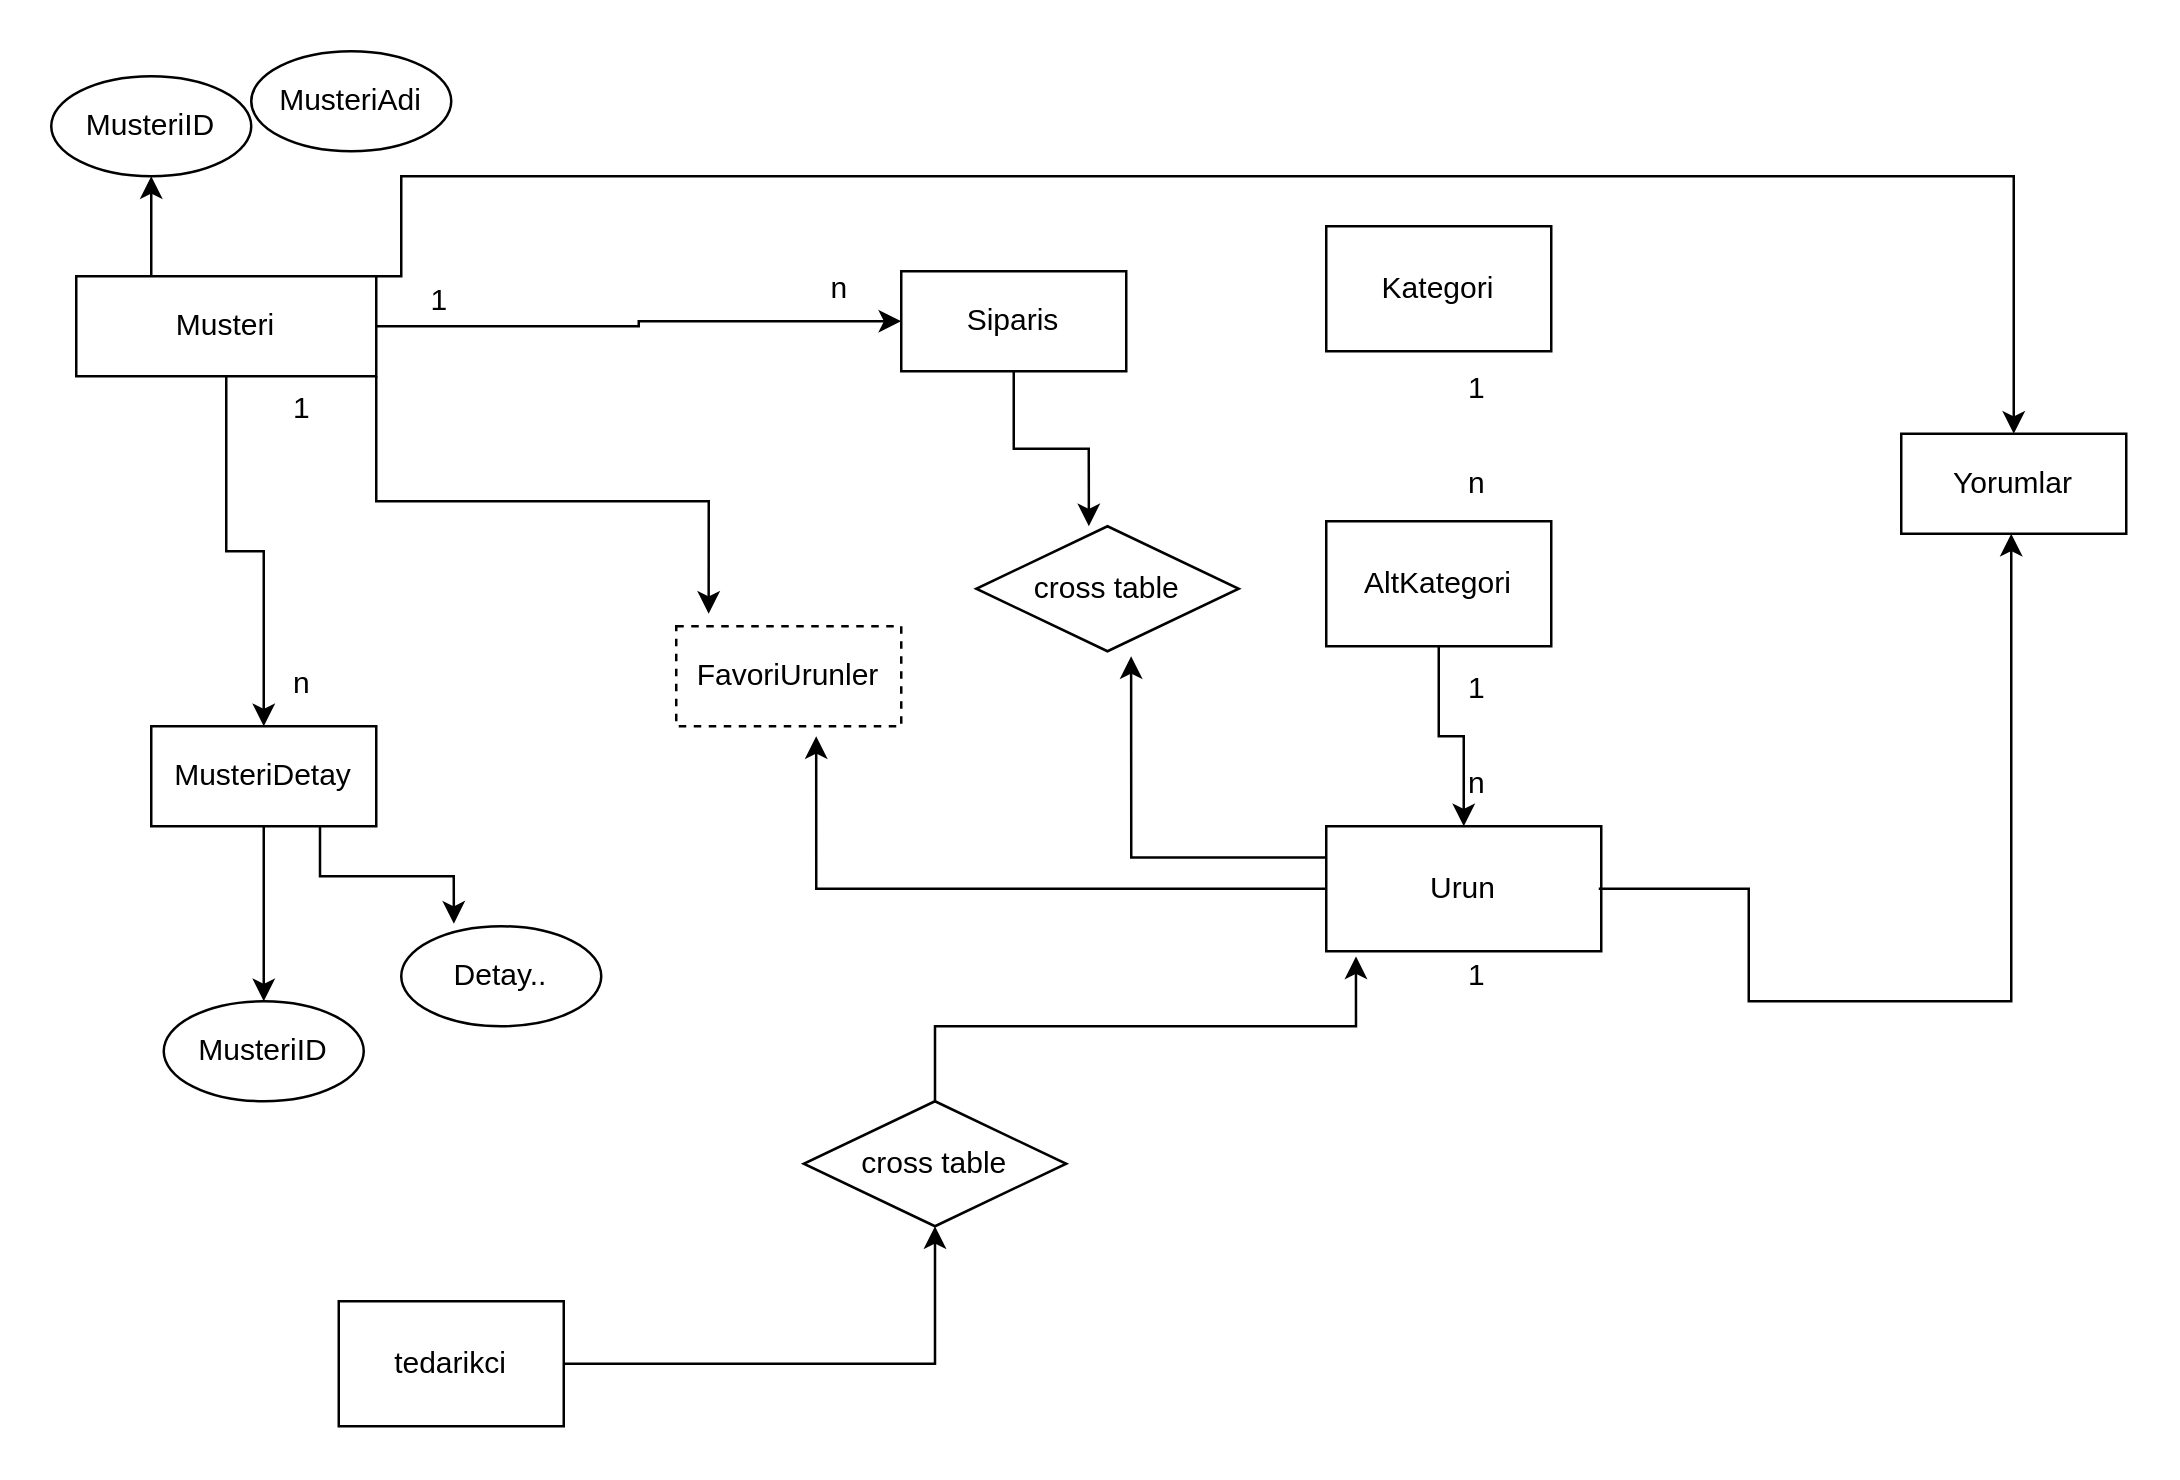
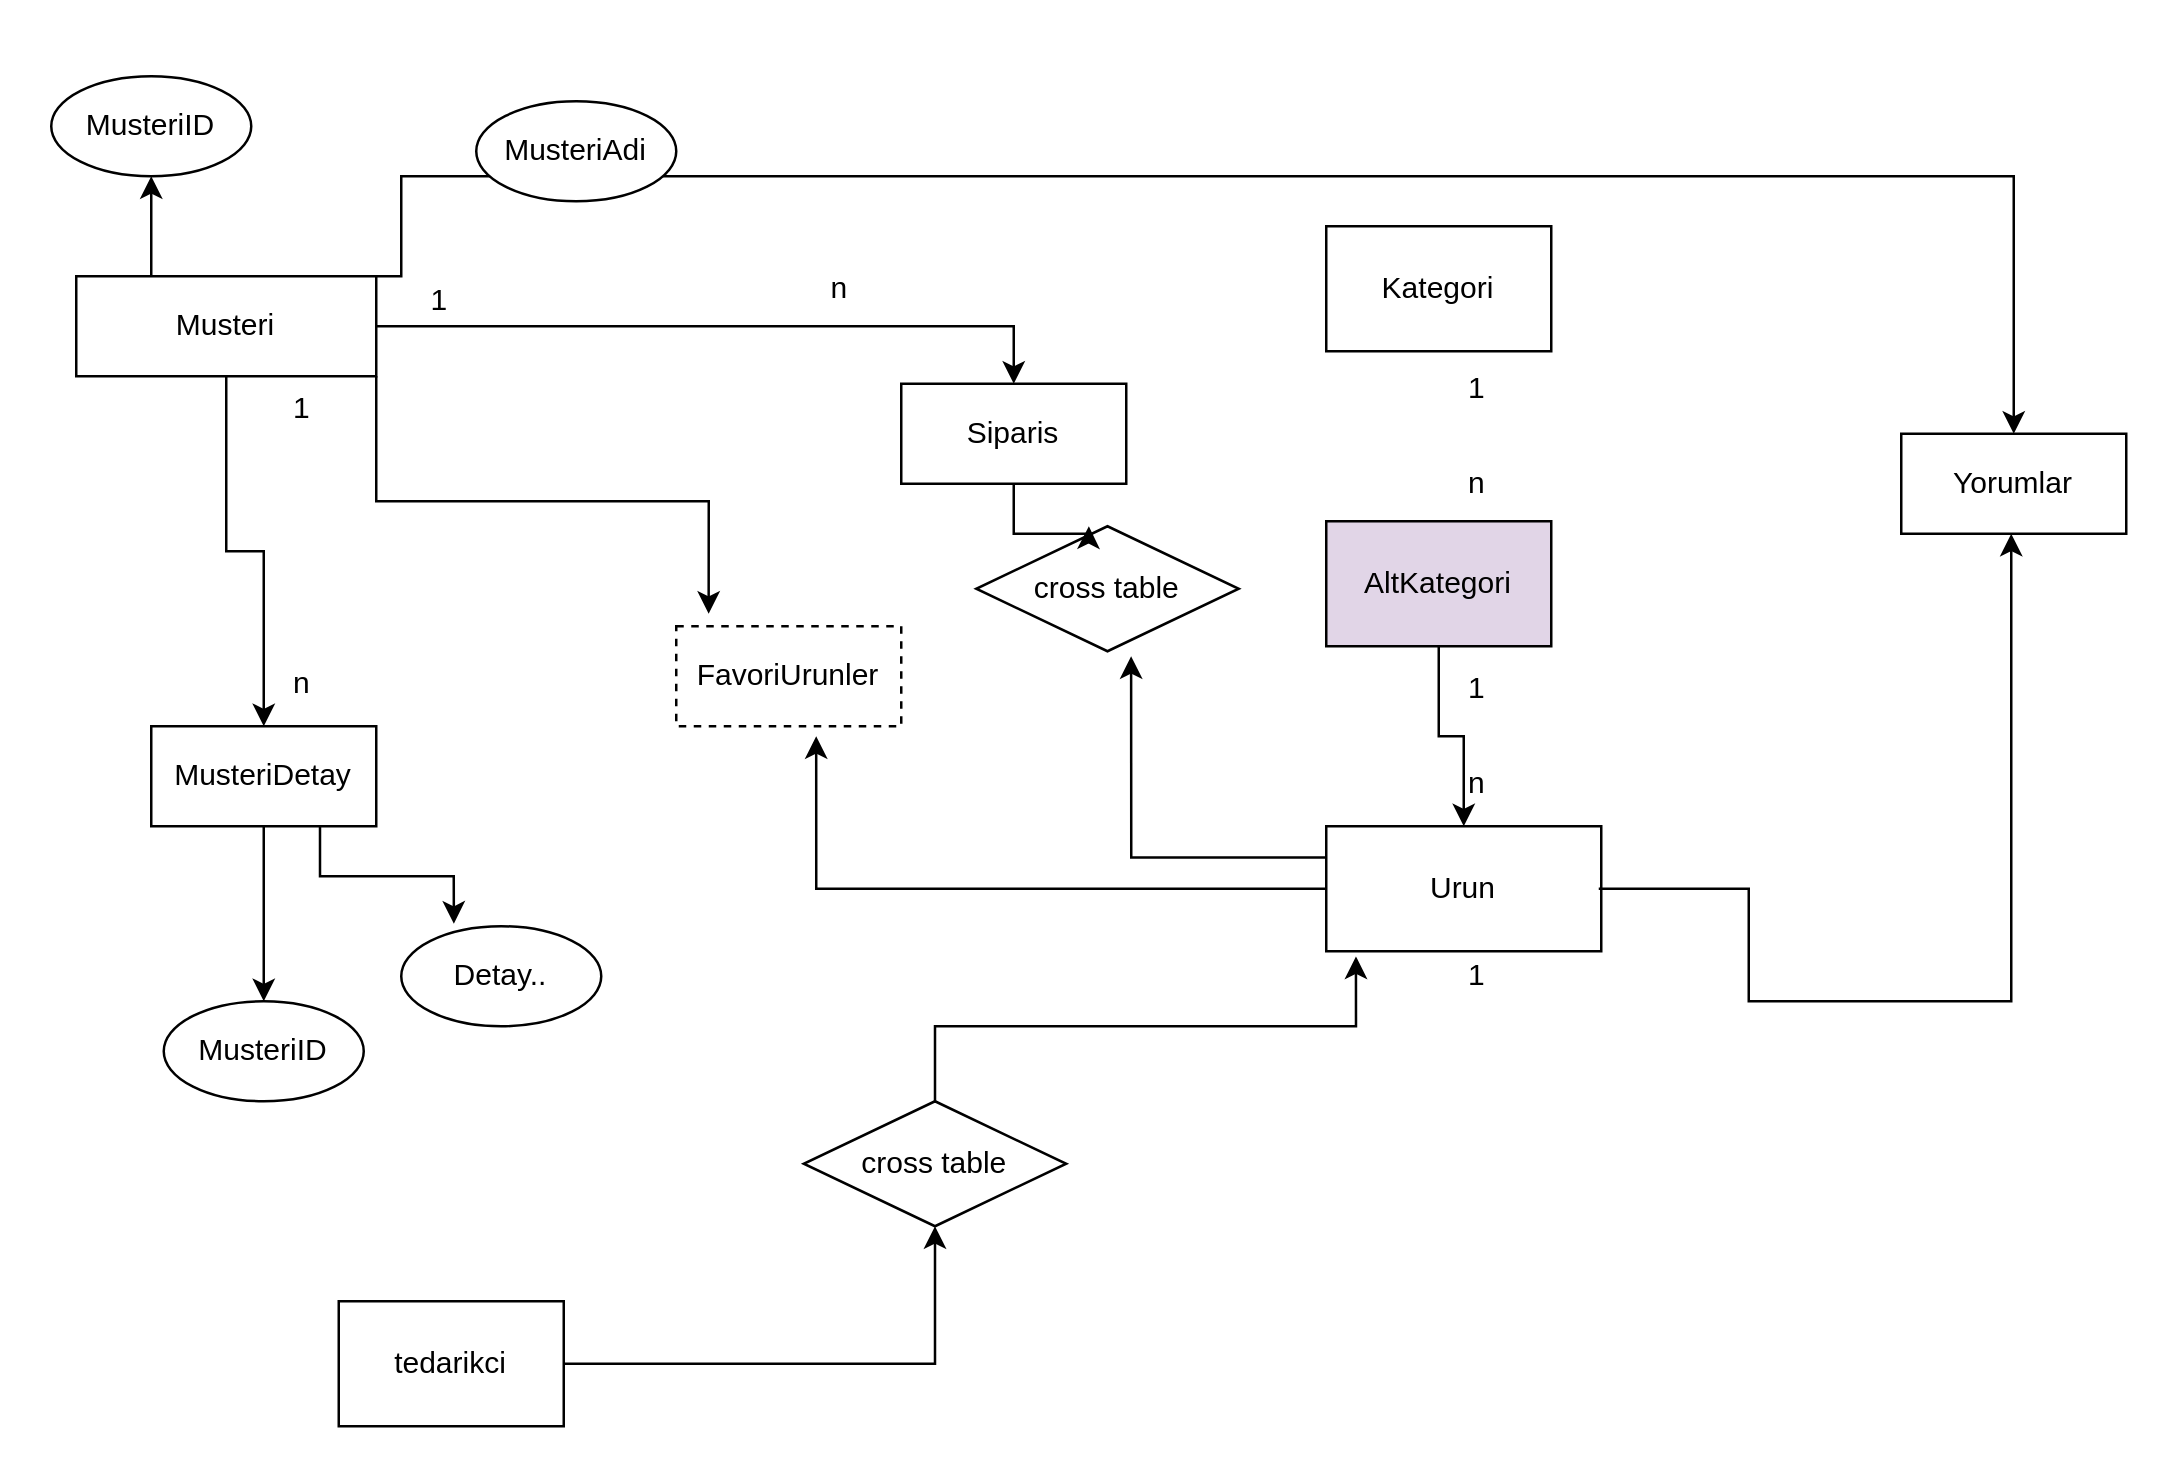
  <mxCell id="0" />
  <mxCell id="1" parent="0" />
  <mxCell id="2" style="edgeStyle=orthogonalEdgeStyle;rounded=0;orthogonalLoop=1;jettySize=auto;html=1;exitX=0.5;exitY=1;exitDx=0;exitDy=0;" edge="1" parent="1" source="6" target="8"><mxGeometry relative="1" as="geometry" /></mxCell>
  <mxCell id="3" style="edgeStyle=orthogonalEdgeStyle;rounded=0;orthogonalLoop=1;jettySize=auto;html=1;exitX=0.25;exitY=0;exitDx=0;exitDy=0;entryX=0.5;entryY=1;entryDx=0;entryDy=0;" edge="1" parent="1" source="6" target="21"><mxGeometry relative="1" as="geometry" /></mxCell>
  <mxCell id="4" style="edgeStyle=orthogonalEdgeStyle;rounded=0;orthogonalLoop=1;jettySize=auto;html=1;exitX=1;exitY=0.5;exitDx=0;exitDy=0;" edge="1" parent="1" source="6" target="26"><mxGeometry relative="1" as="geometry" /></mxCell>
  <mxCell id="5" style="edgeStyle=orthogonalEdgeStyle;rounded=0;orthogonalLoop=1;jettySize=auto;html=1;exitX=1;exitY=0;exitDx=0;exitDy=0;entryX=0.5;entryY=0;entryDx=0;entryDy=0;" edge="1" parent="1" source="6" target="33"><mxGeometry relative="1" as="geometry"><Array as="points"><mxPoint x="160" y="110" /><mxPoint x="160" y="70" /><mxPoint x="805" y="70" /></Array></mxGeometry></mxCell>
  <mxCell id="6" value="Musteri" style="rounded=0;whiteSpace=wrap;html=1;" vertex="1" parent="1"><mxGeometry x="30" y="110" width="120" height="40" as="geometry" /></mxCell>
  <mxCell id="7" style="edgeStyle=orthogonalEdgeStyle;rounded=0;orthogonalLoop=1;jettySize=auto;html=1;exitX=0.5;exitY=1;exitDx=0;exitDy=0;entryX=0.5;entryY=0;entryDx=0;entryDy=0;" edge="1" parent="1" source="8" target="23"><mxGeometry relative="1" as="geometry" /></mxCell>
  <mxCell id="8" value="MusteriDetay" style="rounded=0;whiteSpace=wrap;html=1;" vertex="1" parent="1"><mxGeometry x="60" y="290" width="90" height="40" as="geometry" /></mxCell>
  <mxCell id="9" value="1" style="text;html=1;align=center;verticalAlign=middle;resizable=0;points=[];autosize=1;strokeColor=none;fillColor=none;" vertex="1" parent="1"><mxGeometry x="105" y="148" width="30" height="30" as="geometry" /></mxCell>
  <mxCell id="10" value="n" style="text;html=1;align=center;verticalAlign=middle;resizable=0;points=[];autosize=1;strokeColor=none;fillColor=none;" vertex="1" parent="1"><mxGeometry x="105" y="258" width="30" height="30" as="geometry" /></mxCell>
  <mxCell id="11" value="Kategori" style="rounded=0;whiteSpace=wrap;html=1;" vertex="1" parent="1"><mxGeometry x="530" y="90" width="90" height="50" as="geometry" /></mxCell>
  <mxCell id="12" style="edgeStyle=orthogonalEdgeStyle;rounded=0;orthogonalLoop=1;jettySize=auto;html=1;exitX=0.5;exitY=1;exitDx=0;exitDy=0;entryX=0.5;entryY=0;entryDx=0;entryDy=0;" edge="1" parent="1" source="13" target="14"><mxGeometry relative="1" as="geometry" /></mxCell>
- <mxCell id="13" value="AltKategori" style="rounded=0;whiteSpace=wrap;html=1;" vertex="1" parent="1"><mxGeometry x="530" y="208" width="90" height="50" as="geometry" /></mxCell>
+ <mxCell id="13" value="AltKategori" style="rounded=0;whiteSpace=wrap;html=1;fillColor=#e1d5e7;" vertex="1" parent="1"><mxGeometry x="530" y="208" width="90" height="50" as="geometry" /></mxCell>
  <mxCell id="14" value="Urun" style="rounded=0;whiteSpace=wrap;html=1;" vertex="1" parent="1"><mxGeometry x="530" y="330" width="110" height="50" as="geometry" /></mxCell>
  <mxCell id="15" value="1" style="text;html=1;align=center;verticalAlign=middle;resizable=0;points=[];autosize=1;strokeColor=none;fillColor=none;" vertex="1" parent="1"><mxGeometry x="575" y="140" width="30" height="30" as="geometry" /></mxCell>
  <mxCell id="16" value="n" style="text;html=1;align=center;verticalAlign=middle;resizable=0;points=[];autosize=1;strokeColor=none;fillColor=none;" vertex="1" parent="1"><mxGeometry x="575" y="178" width="30" height="30" as="geometry" /></mxCell>
  <mxCell id="17" value="1" style="text;html=1;align=center;verticalAlign=middle;resizable=0;points=[];autosize=1;strokeColor=none;fillColor=none;" vertex="1" parent="1"><mxGeometry x="575" y="260" width="30" height="30" as="geometry" /></mxCell>
  <mxCell id="18" value="n" style="text;html=1;align=center;verticalAlign=middle;resizable=0;points=[];autosize=1;strokeColor=none;fillColor=none;" vertex="1" parent="1"><mxGeometry x="575" y="298" width="30" height="30" as="geometry" /></mxCell>
  <mxCell id="19" style="edgeStyle=orthogonalEdgeStyle;rounded=0;orthogonalLoop=1;jettySize=auto;html=1;" edge="1" parent="1" source="20" target="35"><mxGeometry relative="1" as="geometry" /></mxCell>
  <mxCell id="20" value="tedarikci" style="rounded=0;whiteSpace=wrap;html=1;" vertex="1" parent="1"><mxGeometry x="135" y="520" width="90" height="50" as="geometry" /></mxCell>
  <mxCell id="21" value="MusteriID" style="ellipse;whiteSpace=wrap;html=1;align=center;" vertex="1" parent="1"><mxGeometry x="20" y="30" width="80" height="40" as="geometry" /></mxCell>
- <mxCell id="22" value="MusteriAdi" style="ellipse;whiteSpace=wrap;html=1;align=center;" vertex="1" parent="1"><mxGeometry x="100" y="20" width="80" height="40" as="geometry" /></mxCell>
+ <mxCell id="22" value="MusteriAdi" style="ellipse;whiteSpace=wrap;html=1;align=center;" vertex="1" parent="1"><mxGeometry x="190" y="40" width="80" height="40" as="geometry" /></mxCell>
  <mxCell id="23" value="MusteriID" style="ellipse;whiteSpace=wrap;html=1;align=center;" vertex="1" parent="1"><mxGeometry x="65" y="400" width="80" height="40" as="geometry" /></mxCell>
  <mxCell id="24" value="Detay.." style="ellipse;whiteSpace=wrap;html=1;align=center;" vertex="1" parent="1"><mxGeometry x="160" y="370" width="80" height="40" as="geometry" /></mxCell>
  <mxCell id="25" style="edgeStyle=orthogonalEdgeStyle;rounded=0;orthogonalLoop=1;jettySize=auto;html=1;exitX=0.75;exitY=1;exitDx=0;exitDy=0;entryX=0.263;entryY=-0.025;entryDx=0;entryDy=0;entryPerimeter=0;" edge="1" parent="1" source="8" target="24"><mxGeometry relative="1" as="geometry" /></mxCell>
- <mxCell id="26" value="Siparis" style="rounded=0;whiteSpace=wrap;html=1;" vertex="1" parent="1"><mxGeometry x="360" y="108" width="90" height="40" as="geometry" /></mxCell>
+ <mxCell id="26" value="Siparis" style="rounded=0;whiteSpace=wrap;html=1;" vertex="1" parent="1"><mxGeometry x="360" y="153" width="90" height="40" as="geometry" /></mxCell>
  <mxCell id="27" value="1" style="text;html=1;align=center;verticalAlign=middle;resizable=0;points=[];autosize=1;strokeColor=none;fillColor=none;" vertex="1" parent="1"><mxGeometry x="160" y="105" width="30" height="30" as="geometry" /></mxCell>
  <mxCell id="28" value="n" style="text;html=1;align=center;verticalAlign=middle;resizable=0;points=[];autosize=1;strokeColor=none;fillColor=none;" vertex="1" parent="1"><mxGeometry x="320" y="100" width="30" height="30" as="geometry" /></mxCell>
  <mxCell id="29" value="FavoriUrunler" style="rounded=0;whiteSpace=wrap;html=1;dashed=1;" vertex="1" parent="1"><mxGeometry x="270" y="250" width="90" height="40" as="geometry" /></mxCell>
  <mxCell id="30" style="edgeStyle=orthogonalEdgeStyle;rounded=0;orthogonalLoop=1;jettySize=auto;html=1;exitX=1;exitY=1;exitDx=0;exitDy=0;entryX=0.144;entryY=-0.125;entryDx=0;entryDy=0;entryPerimeter=0;" edge="1" parent="1" source="6" target="29"><mxGeometry relative="1" as="geometry" /></mxCell>
  <mxCell id="31" style="edgeStyle=orthogonalEdgeStyle;rounded=0;orthogonalLoop=1;jettySize=auto;html=1;exitX=0;exitY=0.5;exitDx=0;exitDy=0;entryX=0.622;entryY=1.1;entryDx=0;entryDy=0;entryPerimeter=0;" edge="1" parent="1" source="14" target="29"><mxGeometry relative="1" as="geometry" /></mxCell>
  <mxCell id="32" value="1" style="text;html=1;align=center;verticalAlign=middle;resizable=0;points=[];autosize=1;strokeColor=none;fillColor=none;" vertex="1" parent="1"><mxGeometry x="575" y="375" width="30" height="30" as="geometry" /></mxCell>
  <mxCell id="33" value="Yorumlar" style="rounded=0;whiteSpace=wrap;html=1;" vertex="1" parent="1"><mxGeometry x="760" y="173" width="90" height="40" as="geometry" /></mxCell>
  <mxCell id="34" style="edgeStyle=orthogonalEdgeStyle;rounded=0;orthogonalLoop=1;jettySize=auto;html=1;entryX=0.5;entryY=1;entryDx=0;entryDy=0;" edge="1" parent="1"><mxGeometry relative="1" as="geometry"><mxPoint x="639" y="355" as="sourcePoint" /><mxPoint x="804" y="213" as="targetPoint" /><Array as="points"><mxPoint x="699" y="355" /><mxPoint x="699" y="400" /><mxPoint x="804" y="400" /></Array></mxGeometry></mxCell>
  <mxCell id="35" value="cross table" style="shape=rhombus;perimeter=rhombusPerimeter;whiteSpace=wrap;html=1;align=center;" vertex="1" parent="1"><mxGeometry x="321" y="440" width="105" height="50" as="geometry" /></mxCell>
  <mxCell id="36" style="edgeStyle=orthogonalEdgeStyle;rounded=0;orthogonalLoop=1;jettySize=auto;html=1;exitX=0.5;exitY=0;exitDx=0;exitDy=0;entryX=0.108;entryY=1.041;entryDx=0;entryDy=0;entryPerimeter=0;" edge="1" parent="1" source="35" target="14"><mxGeometry relative="1" as="geometry" /></mxCell>
  <mxCell id="37" value="cross table" style="shape=rhombus;perimeter=rhombusPerimeter;whiteSpace=wrap;html=1;align=center;" vertex="1" parent="1"><mxGeometry x="390" y="210" width="105" height="50" as="geometry" /></mxCell>
  <mxCell id="38" style="edgeStyle=orthogonalEdgeStyle;rounded=0;orthogonalLoop=1;jettySize=auto;html=1;entryX=0.429;entryY=0;entryDx=0;entryDy=0;entryPerimeter=0;" edge="1" parent="1" source="26" target="37"><mxGeometry relative="1" as="geometry" /></mxCell>
  <mxCell id="39" style="edgeStyle=orthogonalEdgeStyle;rounded=0;orthogonalLoop=1;jettySize=auto;html=1;exitX=0;exitY=0.25;exitDx=0;exitDy=0;entryX=0.59;entryY=1.04;entryDx=0;entryDy=0;entryPerimeter=0;" edge="1" parent="1" source="14" target="37"><mxGeometry relative="1" as="geometry" /></mxCell>
